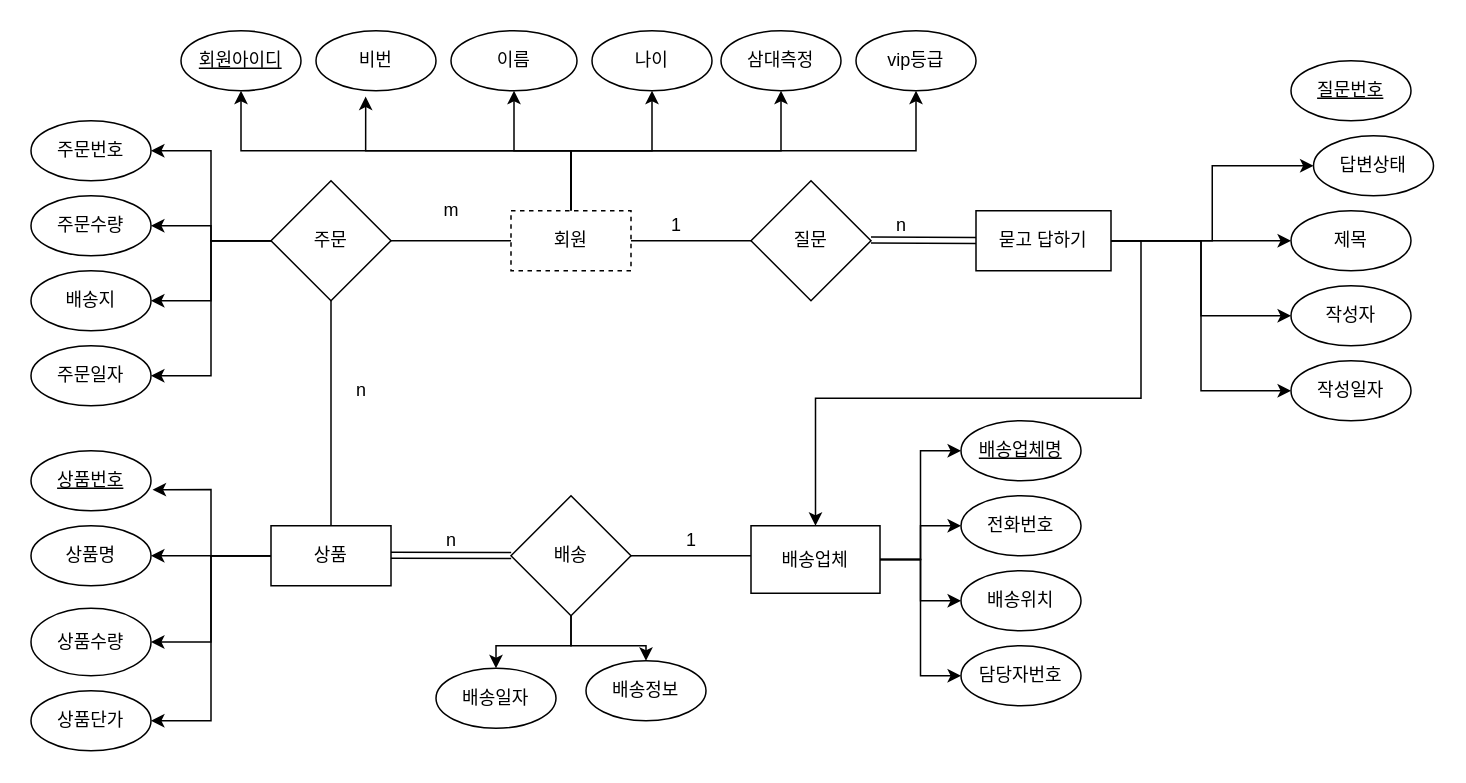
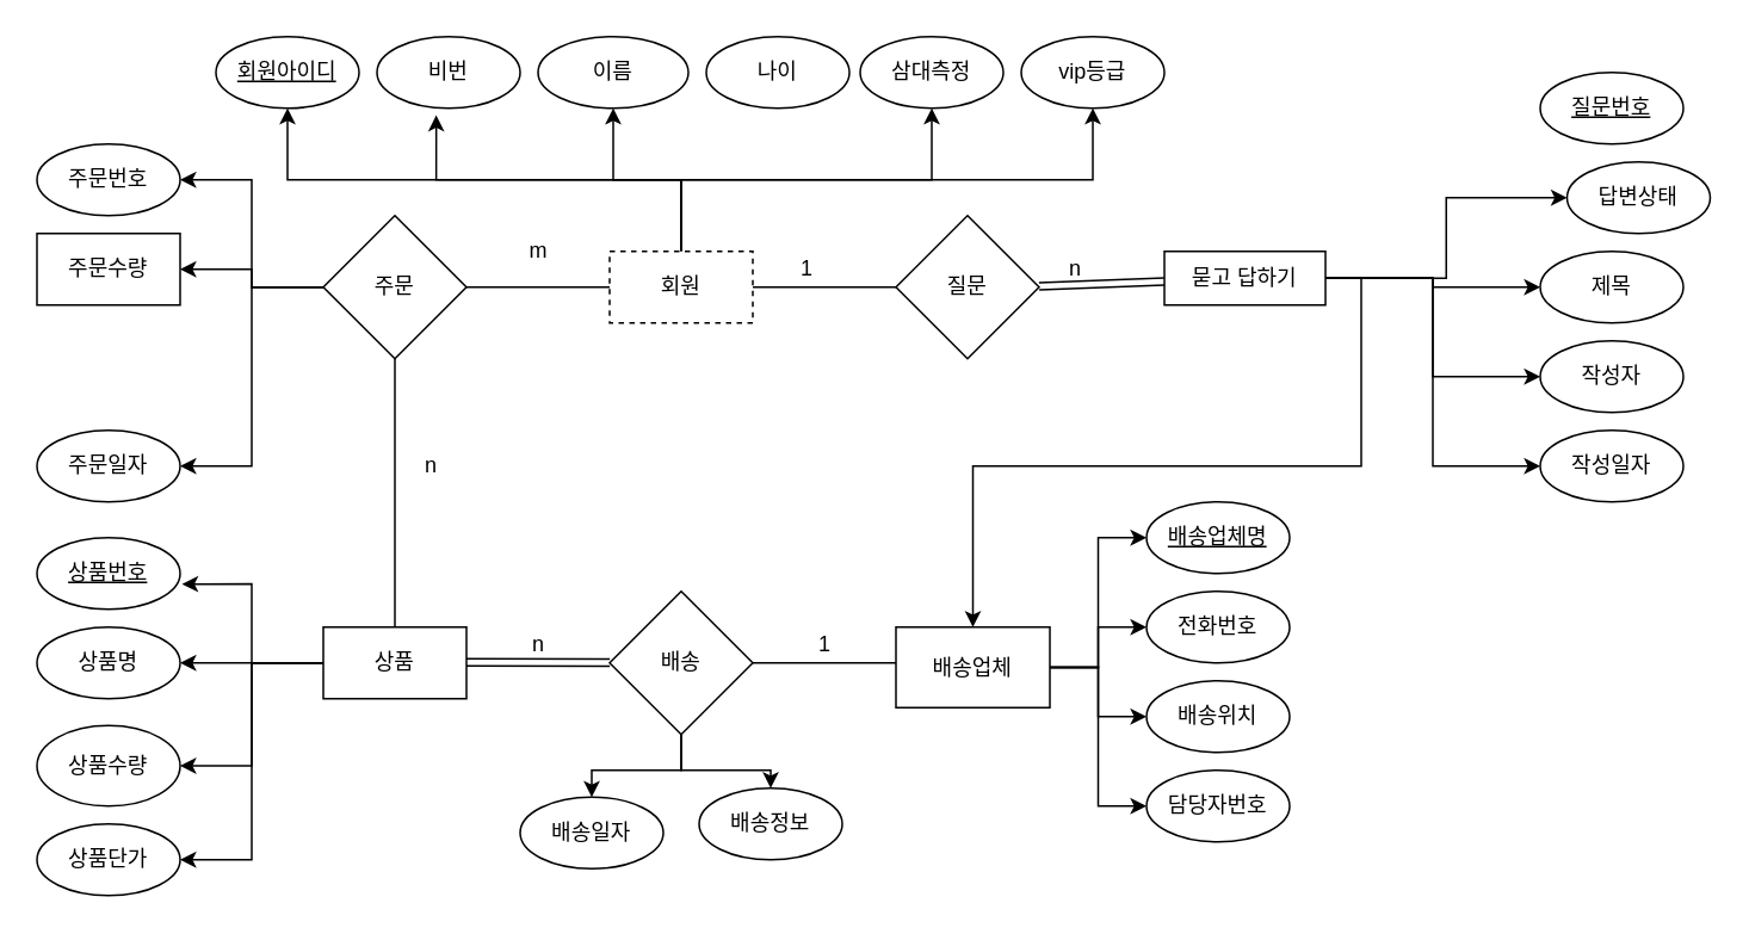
  <mxCell id="0" />
  <mxCell id="1" parent="0" />
  <mxCell id="2" style="edgeStyle=orthogonalEdgeStyle;rounded=0;orthogonalLoop=1;jettySize=auto;html=1;exitX=0.5;exitY=0;exitDx=0;exitDy=0;entryX=0.5;entryY=1;entryDx=0;entryDy=0;" edge="1" parent="1" source="8" target="33"><mxGeometry relative="1" as="geometry" /></mxCell>
- <mxCell id="3" style="edgeStyle=orthogonalEdgeStyle;rounded=0;orthogonalLoop=1;jettySize=auto;html=1;exitX=0.5;exitY=0;exitDx=0;exitDy=0;entryX=0.5;entryY=1;entryDx=0;entryDy=0;" edge="1" parent="1" source="8" target="34"><mxGeometry relative="1" as="geometry" /></mxCell>
  <mxCell id="4" style="edgeStyle=orthogonalEdgeStyle;rounded=0;orthogonalLoop=1;jettySize=auto;html=1;exitX=0.5;exitY=0;exitDx=0;exitDy=0;entryX=0.5;entryY=1;entryDx=0;entryDy=0;" edge="1" parent="1" source="8" target="35"><mxGeometry relative="1" as="geometry" /></mxCell>
  <mxCell id="5" style="edgeStyle=orthogonalEdgeStyle;rounded=0;orthogonalLoop=1;jettySize=auto;html=1;exitX=0.5;exitY=0;exitDx=0;exitDy=0;entryX=0.414;entryY=1.097;entryDx=0;entryDy=0;entryPerimeter=0;" edge="1" parent="1" source="8" target="36"><mxGeometry relative="1" as="geometry" /></mxCell>
  <mxCell id="6" style="edgeStyle=orthogonalEdgeStyle;rounded=0;orthogonalLoop=1;jettySize=auto;html=1;exitX=0.5;exitY=0;exitDx=0;exitDy=0;entryX=0.5;entryY=1;entryDx=0;entryDy=0;" edge="1" parent="1" source="8" target="37"><mxGeometry relative="1" as="geometry" /></mxCell>
  <mxCell id="7" style="edgeStyle=orthogonalEdgeStyle;rounded=0;orthogonalLoop=1;jettySize=auto;html=1;exitX=0.5;exitY=0;exitDx=0;exitDy=0;" edge="1" parent="1" source="8" target="38"><mxGeometry relative="1" as="geometry" /></mxCell>
  <mxCell id="8" value="회원" style="rounded=0;whiteSpace=wrap;html=1;dashed=1;" vertex="1" parent="1"><mxGeometry x="340" y="140" width="80" height="40" as="geometry" /></mxCell>
  <mxCell id="9" value="질문" style="rhombus;whiteSpace=wrap;html=1;" vertex="1" parent="1"><mxGeometry x="500" y="120" width="80" height="80" as="geometry" /></mxCell>
  <mxCell id="10" value="" style="shape=link;html=1;" edge="1" parent="1" target="16"><mxGeometry width="100" relative="1" as="geometry"><mxPoint x="580" y="159.5" as="sourcePoint" /><mxPoint x="680" y="159.5" as="targetPoint" /></mxGeometry></mxCell>
  <mxCell id="11" style="edgeStyle=orthogonalEdgeStyle;rounded=0;orthogonalLoop=1;jettySize=auto;html=1;exitX=1;exitY=0.5;exitDx=0;exitDy=0;" edge="1" parent="1" source="16" target="60"><mxGeometry relative="1" as="geometry" /></mxCell>
  <mxCell id="12" style="edgeStyle=orthogonalEdgeStyle;rounded=0;orthogonalLoop=1;jettySize=auto;html=1;exitX=1;exitY=0.5;exitDx=0;exitDy=0;entryX=0;entryY=0.5;entryDx=0;entryDy=0;" edge="1" parent="1" source="16" target="18"><mxGeometry relative="1" as="geometry" /></mxCell>
  <mxCell id="13" style="edgeStyle=orthogonalEdgeStyle;rounded=0;orthogonalLoop=1;jettySize=auto;html=1;exitX=1;exitY=0.5;exitDx=0;exitDy=0;entryX=0;entryY=0.5;entryDx=0;entryDy=0;" edge="1" parent="1" source="16" target="19"><mxGeometry relative="1" as="geometry" /></mxCell>
  <mxCell id="14" style="edgeStyle=orthogonalEdgeStyle;rounded=0;orthogonalLoop=1;jettySize=auto;html=1;exitX=1;exitY=0.5;exitDx=0;exitDy=0;entryX=0;entryY=0.5;entryDx=0;entryDy=0;" edge="1" parent="1" source="16" target="20"><mxGeometry relative="1" as="geometry" /></mxCell>
  <mxCell id="15" style="edgeStyle=orthogonalEdgeStyle;rounded=0;orthogonalLoop=1;jettySize=auto;html=1;exitX=1;exitY=0.5;exitDx=0;exitDy=0;entryX=0;entryY=0.5;entryDx=0;entryDy=0;" edge="1" parent="1" source="16" target="21"><mxGeometry relative="1" as="geometry" /></mxCell>
- <mxCell id="16" value="묻고 답하기" style="rounded=0;whiteSpace=wrap;html=1;" vertex="1" parent="1"><mxGeometry x="650" y="140" width="90" height="40" as="geometry" /></mxCell>
+ <mxCell id="16" value="묻고 답하기" style="rounded=0;whiteSpace=wrap;html=1;" vertex="1" parent="1"><mxGeometry x="650" y="140" width="90" height="30" as="geometry" /></mxCell>
  <mxCell id="17" value="&lt;u&gt;질문번호&lt;/u&gt;" style="ellipse;whiteSpace=wrap;html=1;" vertex="1" parent="1"><mxGeometry x="860" y="40" width="80" height="40" as="geometry" /></mxCell>
  <mxCell id="18" value="답변상태" style="ellipse;whiteSpace=wrap;html=1;" vertex="1" parent="1"><mxGeometry x="875" y="90" width="80" height="40" as="geometry" /></mxCell>
  <mxCell id="19" value="제목" style="ellipse;whiteSpace=wrap;html=1;" vertex="1" parent="1"><mxGeometry x="860" y="140" width="80" height="40" as="geometry" /></mxCell>
  <mxCell id="20" value="작성자" style="ellipse;whiteSpace=wrap;html=1;" vertex="1" parent="1"><mxGeometry x="860" y="190" width="80" height="40" as="geometry" /></mxCell>
  <mxCell id="21" value="작성일자" style="ellipse;whiteSpace=wrap;html=1;" vertex="1" parent="1"><mxGeometry x="860" y="240" width="80" height="40" as="geometry" /></mxCell>
  <mxCell id="22" value="n" style="text;html=1;align=center;verticalAlign=middle;resizable=0;points=[];autosize=1;strokeColor=none;" vertex="1" parent="1"><mxGeometry x="590" y="140" width="20" height="20" as="geometry" /></mxCell>
  <mxCell id="23" value="1" style="text;html=1;align=center;verticalAlign=middle;resizable=0;points=[];autosize=1;strokeColor=none;" vertex="1" parent="1"><mxGeometry x="440" y="140" width="20" height="20" as="geometry" /></mxCell>
  <mxCell id="24" style="edgeStyle=orthogonalEdgeStyle;rounded=0;orthogonalLoop=1;jettySize=auto;html=1;exitX=0;exitY=0.5;exitDx=0;exitDy=0;entryX=1;entryY=0.5;entryDx=0;entryDy=0;" edge="1" parent="1" source="28" target="32"><mxGeometry relative="1" as="geometry" /></mxCell>
  <mxCell id="25" style="edgeStyle=orthogonalEdgeStyle;rounded=0;orthogonalLoop=1;jettySize=auto;html=1;exitX=0;exitY=0.5;exitDx=0;exitDy=0;entryX=1;entryY=0.5;entryDx=0;entryDy=0;" edge="1" parent="1" source="28" target="31"><mxGeometry relative="1" as="geometry" /></mxCell>
- <mxCell id="26" style="edgeStyle=orthogonalEdgeStyle;rounded=0;orthogonalLoop=1;jettySize=auto;html=1;exitX=0;exitY=0.5;exitDx=0;exitDy=0;entryX=1;entryY=0.5;entryDx=0;entryDy=0;" edge="1" parent="1" source="28" target="30"><mxGeometry relative="1" as="geometry" /></mxCell>
  <mxCell id="27" style="edgeStyle=orthogonalEdgeStyle;rounded=0;orthogonalLoop=1;jettySize=auto;html=1;exitX=0;exitY=0.5;exitDx=0;exitDy=0;entryX=1;entryY=0.5;entryDx=0;entryDy=0;" edge="1" parent="1" source="28" target="29"><mxGeometry relative="1" as="geometry" /></mxCell>
  <mxCell id="28" value="주문" style="rhombus;whiteSpace=wrap;html=1;" vertex="1" parent="1"><mxGeometry x="180" y="120" width="80" height="80" as="geometry" /></mxCell>
- <mxCell id="29" value="주문일자" style="ellipse;whiteSpace=wrap;html=1;" vertex="1" parent="1"><mxGeometry x="20" y="230" width="80" height="40" as="geometry" /></mxCell>
- <mxCell id="30" value="배송지" style="ellipse;whiteSpace=wrap;html=1;" vertex="1" parent="1"><mxGeometry x="20" y="180" width="80" height="40" as="geometry" /></mxCell>
- <mxCell id="31" value="주문수량" style="ellipse;whiteSpace=wrap;html=1;" vertex="1" parent="1"><mxGeometry x="20" y="130" width="80" height="40" as="geometry" /></mxCell>
+ <mxCell id="29" value="주문일자" style="ellipse;whiteSpace=wrap;html=1;" vertex="1" parent="1"><mxGeometry x="20" y="240" width="80" height="40" as="geometry" /></mxCell>
+ <mxCell id="31" value="주문수량" style="whiteSpace=wrap;html=1;rounded=0;" vertex="1" parent="1"><mxGeometry x="20" y="130" width="80" height="40" as="geometry" /></mxCell>
  <mxCell id="32" value="주문번호" style="ellipse;whiteSpace=wrap;html=1;" vertex="1" parent="1"><mxGeometry x="20" y="80" width="80" height="40" as="geometry" /></mxCell>
  <mxCell id="33" value="삼대측정" style="ellipse;whiteSpace=wrap;html=1;" vertex="1" parent="1"><mxGeometry x="480" y="20" width="80" height="40" as="geometry" /></mxCell>
  <mxCell id="34" value="나이" style="ellipse;whiteSpace=wrap;html=1;" vertex="1" parent="1"><mxGeometry x="394" y="20" width="80" height="40" as="geometry" /></mxCell>
  <mxCell id="35" value="이름" style="ellipse;whiteSpace=wrap;html=1;" vertex="1" parent="1"><mxGeometry x="300" y="20" width="84" height="40" as="geometry" /></mxCell>
  <mxCell id="36" value="비번" style="ellipse;whiteSpace=wrap;html=1;" vertex="1" parent="1"><mxGeometry x="210" y="20" width="80" height="40" as="geometry" /></mxCell>
  <mxCell id="37" value="vip등급" style="ellipse;whiteSpace=wrap;html=1;" vertex="1" parent="1"><mxGeometry x="570" y="20" width="80" height="40" as="geometry" /></mxCell>
  <mxCell id="38" value="&lt;u&gt;회원아이디&lt;/u&gt;" style="ellipse;whiteSpace=wrap;html=1;" vertex="1" parent="1"><mxGeometry x="120" y="20" width="80" height="40" as="geometry" /></mxCell>
  <mxCell id="39" style="edgeStyle=orthogonalEdgeStyle;rounded=0;orthogonalLoop=1;jettySize=auto;html=1;exitX=0.5;exitY=0;exitDx=0;exitDy=0;entryX=0.5;entryY=0;entryDx=0;entryDy=0;" edge="1" parent="1" source="44" target="44"><mxGeometry relative="1" as="geometry" /></mxCell>
  <mxCell id="40" style="edgeStyle=orthogonalEdgeStyle;rounded=0;orthogonalLoop=1;jettySize=auto;html=1;exitX=0;exitY=0.5;exitDx=0;exitDy=0;entryX=1.013;entryY=0.648;entryDx=0;entryDy=0;entryPerimeter=0;" edge="1" parent="1" source="44" target="48"><mxGeometry relative="1" as="geometry" /></mxCell>
  <mxCell id="41" style="edgeStyle=orthogonalEdgeStyle;rounded=0;orthogonalLoop=1;jettySize=auto;html=1;exitX=0;exitY=0.5;exitDx=0;exitDy=0;entryX=1;entryY=0.5;entryDx=0;entryDy=0;" edge="1" parent="1" source="44" target="49"><mxGeometry relative="1" as="geometry" /></mxCell>
  <mxCell id="42" style="edgeStyle=orthogonalEdgeStyle;rounded=0;orthogonalLoop=1;jettySize=auto;html=1;exitX=0;exitY=0.5;exitDx=0;exitDy=0;entryX=1;entryY=0.5;entryDx=0;entryDy=0;" edge="1" parent="1" source="44" target="50"><mxGeometry relative="1" as="geometry" /></mxCell>
  <mxCell id="43" style="edgeStyle=orthogonalEdgeStyle;rounded=0;orthogonalLoop=1;jettySize=auto;html=1;exitX=0;exitY=0.5;exitDx=0;exitDy=0;entryX=1;entryY=0.5;entryDx=0;entryDy=0;" edge="1" parent="1" source="44" target="51"><mxGeometry relative="1" as="geometry" /></mxCell>
  <mxCell id="44" value="상품" style="rounded=0;whiteSpace=wrap;html=1;" vertex="1" parent="1"><mxGeometry x="180" y="350" width="80" height="40" as="geometry" /></mxCell>
  <mxCell id="45" value="" style="endArrow=none;html=1;exitX=1;exitY=0.5;exitDx=0;exitDy=0;" edge="1" parent="1" source="8"><mxGeometry width="50" height="50" relative="1" as="geometry"><mxPoint x="450" y="210" as="sourcePoint" /><mxPoint x="500" y="160" as="targetPoint" /></mxGeometry></mxCell>
  <mxCell id="46" value="" style="endArrow=none;html=1;entryX=0;entryY=0.5;entryDx=0;entryDy=0;" edge="1" parent="1" target="8"><mxGeometry width="50" height="50" relative="1" as="geometry"><mxPoint x="260" y="160" as="sourcePoint" /><mxPoint x="310" y="110" as="targetPoint" /></mxGeometry></mxCell>
  <mxCell id="47" value="" style="endArrow=none;html=1;entryX=0.5;entryY=0;entryDx=0;entryDy=0;" edge="1" parent="1" target="44"><mxGeometry width="50" height="50" relative="1" as="geometry"><mxPoint x="220" y="200" as="sourcePoint" /><mxPoint x="270" y="150" as="targetPoint" /></mxGeometry></mxCell>
  <mxCell id="48" value="&lt;u&gt;상품번호&lt;/u&gt;" style="ellipse;whiteSpace=wrap;html=1;" vertex="1" parent="1"><mxGeometry x="20" y="300" width="80" height="40" as="geometry" /></mxCell>
  <mxCell id="49" value="상품명" style="ellipse;whiteSpace=wrap;html=1;" vertex="1" parent="1"><mxGeometry x="20" y="350" width="80" height="40" as="geometry" /></mxCell>
  <mxCell id="50" value="상품수량" style="ellipse;whiteSpace=wrap;html=1;" vertex="1" parent="1"><mxGeometry x="20" y="405" width="80" height="45" as="geometry" /></mxCell>
  <mxCell id="51" value="상품단가" style="ellipse;whiteSpace=wrap;html=1;" vertex="1" parent="1"><mxGeometry x="20" y="460" width="80" height="40" as="geometry" /></mxCell>
  <mxCell id="52" value="" style="shape=link;html=1;" edge="1" parent="1" target="55"><mxGeometry width="100" relative="1" as="geometry"><mxPoint x="260" y="369.66" as="sourcePoint" /><mxPoint x="360" y="369.66" as="targetPoint" /></mxGeometry></mxCell>
  <mxCell id="53" style="edgeStyle=orthogonalEdgeStyle;rounded=0;orthogonalLoop=1;jettySize=auto;html=1;exitX=0.5;exitY=1;exitDx=0;exitDy=0;" edge="1" parent="1" source="55" target="68"><mxGeometry relative="1" as="geometry" /></mxCell>
  <mxCell id="54" style="edgeStyle=orthogonalEdgeStyle;rounded=0;orthogonalLoop=1;jettySize=auto;html=1;exitX=0.5;exitY=1;exitDx=0;exitDy=0;entryX=0.5;entryY=0;entryDx=0;entryDy=0;" edge="1" parent="1" source="55" target="69"><mxGeometry relative="1" as="geometry" /></mxCell>
  <mxCell id="55" value="배송" style="rhombus;whiteSpace=wrap;html=1;" vertex="1" parent="1"><mxGeometry x="340" y="330" width="80" height="80" as="geometry" /></mxCell>
  <mxCell id="56" style="edgeStyle=orthogonalEdgeStyle;rounded=0;orthogonalLoop=1;jettySize=auto;html=1;exitX=1;exitY=0.5;exitDx=0;exitDy=0;entryX=0;entryY=0.5;entryDx=0;entryDy=0;" edge="1" parent="1" source="60" target="64"><mxGeometry relative="1" as="geometry" /></mxCell>
  <mxCell id="57" style="edgeStyle=orthogonalEdgeStyle;rounded=0;orthogonalLoop=1;jettySize=auto;html=1;exitX=1;exitY=0.5;exitDx=0;exitDy=0;entryX=0;entryY=0.5;entryDx=0;entryDy=0;" edge="1" parent="1" source="60" target="65"><mxGeometry relative="1" as="geometry" /></mxCell>
  <mxCell id="58" style="edgeStyle=orthogonalEdgeStyle;rounded=0;orthogonalLoop=1;jettySize=auto;html=1;exitX=1;exitY=0.5;exitDx=0;exitDy=0;entryX=0;entryY=0.5;entryDx=0;entryDy=0;" edge="1" parent="1" source="60" target="66"><mxGeometry relative="1" as="geometry" /></mxCell>
  <mxCell id="59" style="edgeStyle=orthogonalEdgeStyle;rounded=0;orthogonalLoop=1;jettySize=auto;html=1;exitX=1;exitY=0.5;exitDx=0;exitDy=0;entryX=0;entryY=0.5;entryDx=0;entryDy=0;" edge="1" parent="1" source="60" target="67"><mxGeometry relative="1" as="geometry" /></mxCell>
  <mxCell id="60" value="배송업체" style="rounded=0;whiteSpace=wrap;html=1;" vertex="1" parent="1"><mxGeometry x="500" y="350" width="86" height="45" as="geometry" /></mxCell>
  <mxCell id="61" value="" style="endArrow=none;html=1;" edge="1" parent="1"><mxGeometry width="50" height="50" relative="1" as="geometry"><mxPoint x="420" y="370" as="sourcePoint" /><mxPoint x="500" y="370" as="targetPoint" /></mxGeometry></mxCell>
  <mxCell id="62" value="n" style="text;html=1;align=center;verticalAlign=middle;resizable=0;points=[];autosize=1;strokeColor=none;" vertex="1" parent="1"><mxGeometry x="290" y="350" width="20" height="20" as="geometry" /></mxCell>
  <mxCell id="63" value="1" style="text;html=1;align=center;verticalAlign=middle;resizable=0;points=[];autosize=1;strokeColor=none;" vertex="1" parent="1"><mxGeometry x="450" y="350" width="20" height="20" as="geometry" /></mxCell>
  <mxCell id="64" value="&lt;u&gt;배송업체명&lt;/u&gt;" style="ellipse;whiteSpace=wrap;html=1;" vertex="1" parent="1"><mxGeometry x="640" y="280" width="80" height="40" as="geometry" /></mxCell>
  <mxCell id="65" value="전화번호" style="ellipse;whiteSpace=wrap;html=1;" vertex="1" parent="1"><mxGeometry x="640" y="330" width="80" height="40" as="geometry" /></mxCell>
  <mxCell id="66" value="배송위치" style="ellipse;whiteSpace=wrap;html=1;" vertex="1" parent="1"><mxGeometry x="640" y="380" width="80" height="40" as="geometry" /></mxCell>
  <mxCell id="67" value="담당자번호" style="ellipse;whiteSpace=wrap;html=1;" vertex="1" parent="1"><mxGeometry x="640" y="430" width="80" height="40" as="geometry" /></mxCell>
  <mxCell id="68" value="배송일자" style="ellipse;whiteSpace=wrap;html=1;" vertex="1" parent="1"><mxGeometry x="290" y="445" width="80" height="40" as="geometry" /></mxCell>
  <mxCell id="69" value="배송정보" style="ellipse;whiteSpace=wrap;html=1;" vertex="1" parent="1"><mxGeometry x="390" y="440" width="80" height="40" as="geometry" /></mxCell>
  <mxCell id="70" value="n" style="text;html=1;align=center;verticalAlign=middle;resizable=0;points=[];autosize=1;strokeColor=none;" vertex="1" parent="1"><mxGeometry x="230" y="250" width="20" height="20" as="geometry" /></mxCell>
  <mxCell id="71" value="m" style="text;html=1;align=center;verticalAlign=middle;resizable=0;points=[];autosize=1;strokeColor=none;" vertex="1" parent="1"><mxGeometry x="285" y="130" width="30" height="20" as="geometry" /></mxCell>
